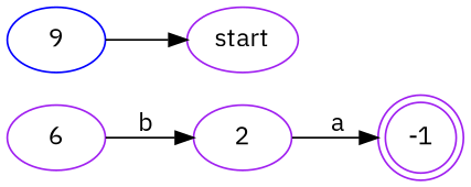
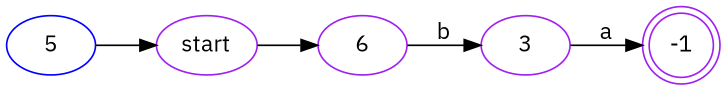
  digraph {
    fontname="IBM Plex Sans"
    rankdir=LR
    node [color=purple fontname="IBM Plex Sans"]
    edge [fontname="IBM Plex Sans"]
    -1 [shape=doublecircle]
    n2 [label=start]
    n3 [label=6]
-   2
-   5 [color=blue label=9]
+   2 [label=3]
+   5 [color=blue]
+   n2 -> n3
    n3 -> 2 [label=b]
    2 -> -1 [label=a]
    5 -> n2
  }
